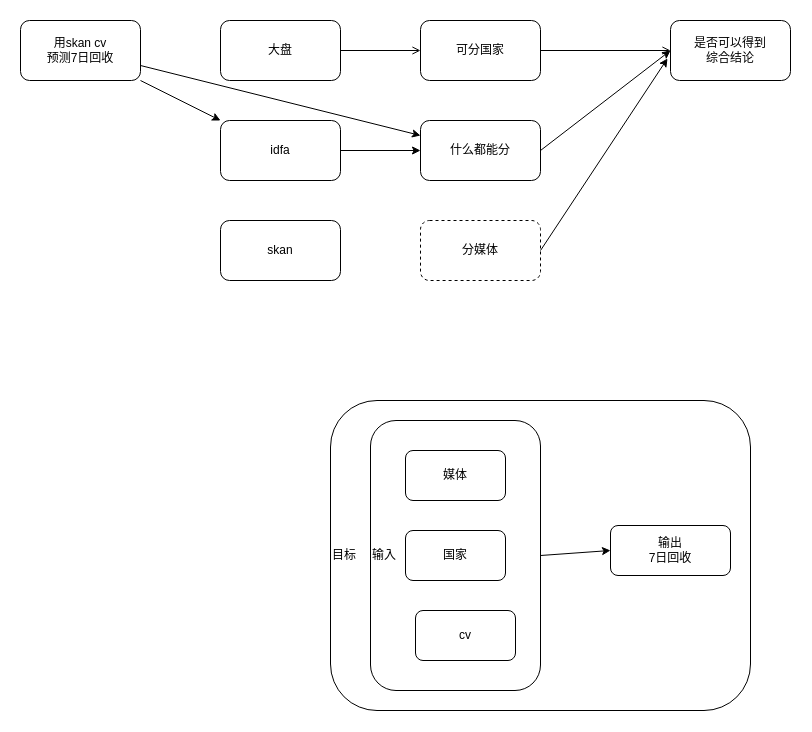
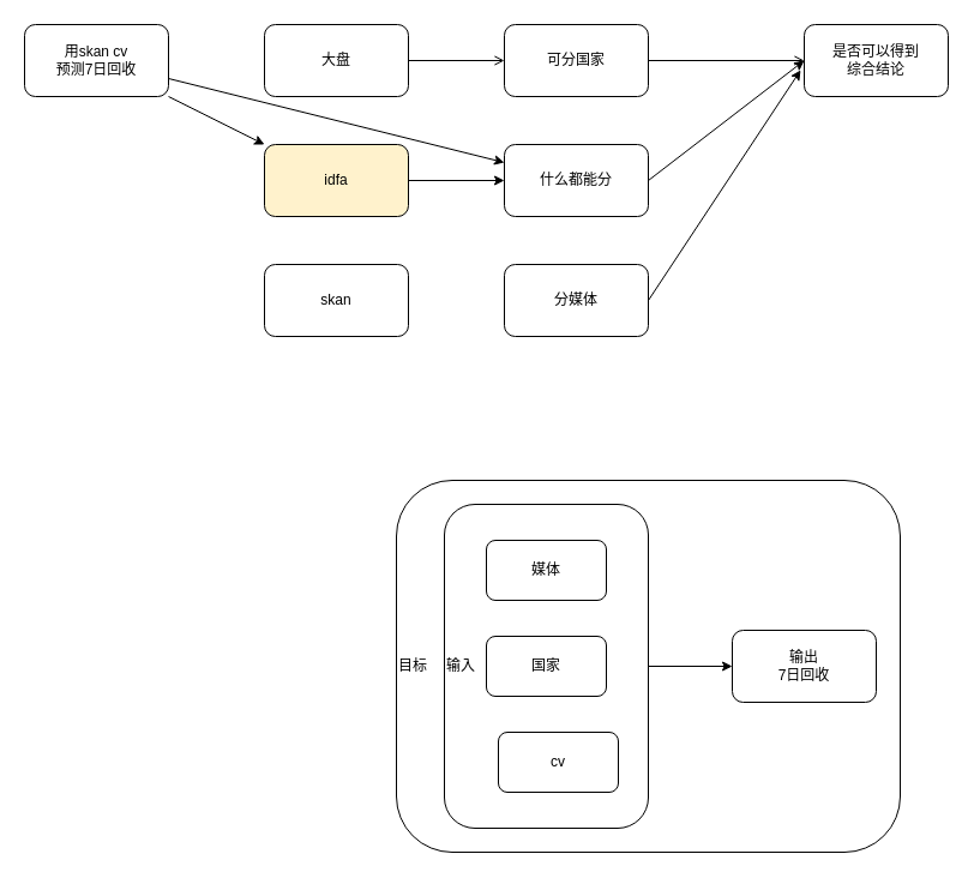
  <mxCell id="0" />
  <mxCell id="1" parent="0" />
  <mxCell id="2" value="" style="edgeStyle=none;html=1;" edge="1" parent="1" source="4" target="11"><mxGeometry relative="1" as="geometry" /></mxCell>
  <mxCell id="3" value="" style="edgeStyle=none;html=1;" edge="1" parent="1" source="4" target="10"><mxGeometry relative="1" as="geometry" /></mxCell>
  <mxCell id="4" value="用skan cv&lt;br&gt;预测7日回收" style="rounded=1;whiteSpace=wrap;html=1;" vertex="1" parent="1"><mxGeometry x="20" y="20" width="120" height="60" as="geometry" /></mxCell>
  <mxCell id="5" value="" style="edgeStyle=none;html=1;endArrow=open;" edge="1" parent="1" source="6" target="8"><mxGeometry relative="1" as="geometry" /></mxCell>
  <mxCell id="6" value="大盘" style="whiteSpace=wrap;html=1;rounded=1;" vertex="1" parent="1"><mxGeometry x="220" y="20" width="120" height="60" as="geometry" /></mxCell>
  <mxCell id="7" value="" style="edgeStyle=none;html=1;endArrow=open;" edge="1" parent="1" source="8" target="14"><mxGeometry relative="1" as="geometry" /></mxCell>
  <mxCell id="8" value="可分国家" style="whiteSpace=wrap;html=1;rounded=1;" vertex="1" parent="1"><mxGeometry x="420" y="20" width="120" height="60" as="geometry" /></mxCell>
  <mxCell id="9" value="" style="edgeStyle=none;html=1;" edge="1" parent="1" source="10" target="11"><mxGeometry relative="1" as="geometry" /></mxCell>
- <mxCell id="10" value="idfa" style="whiteSpace=wrap;html=1;rounded=1;" vertex="1" parent="1"><mxGeometry x="220" y="120" width="120" height="60" as="geometry" /></mxCell>
+ <mxCell id="10" value="idfa" style="whiteSpace=wrap;html=1;rounded=1;fillColor=#fff2cc;" vertex="1" parent="1"><mxGeometry x="220" y="120" width="120" height="60" as="geometry" /></mxCell>
  <mxCell id="11" value="什么都能分" style="whiteSpace=wrap;html=1;rounded=1;" vertex="1" parent="1"><mxGeometry x="420" y="120" width="120" height="60" as="geometry" /></mxCell>
  <mxCell id="12" value="skan" style="whiteSpace=wrap;html=1;rounded=1;" vertex="1" parent="1"><mxGeometry x="220" y="220" width="120" height="60" as="geometry" /></mxCell>
- <mxCell id="13" value="分媒体" style="whiteSpace=wrap;html=1;rounded=1;dashed=1;" vertex="1" parent="1"><mxGeometry x="420" y="220" width="120" height="60" as="geometry" /></mxCell>
+ <mxCell id="13" value="分媒体" style="whiteSpace=wrap;html=1;rounded=1;" vertex="1" parent="1"><mxGeometry x="420" y="220" width="120" height="60" as="geometry" /></mxCell>
  <mxCell id="14" value="是否可以得到&lt;br&gt;综合结论" style="whiteSpace=wrap;html=1;rounded=1;" vertex="1" parent="1"><mxGeometry x="670" y="20" width="120" height="60" as="geometry" /></mxCell>
  <mxCell id="15" value="" style="endArrow=classic;html=1;exitX=1;exitY=0.5;exitDx=0;exitDy=0;entryX=0;entryY=0.5;entryDx=0;entryDy=0;" edge="1" parent="1" source="11" target="14"><mxGeometry width="50" height="50" relative="1" as="geometry"><mxPoint x="580" y="180" as="sourcePoint" /><mxPoint x="630" y="130" as="targetPoint" /></mxGeometry></mxCell>
  <mxCell id="16" value="" style="endArrow=classic;html=1;exitX=1;exitY=0.5;exitDx=0;exitDy=0;entryX=-0.025;entryY=0.633;entryDx=0;entryDy=0;entryPerimeter=0;" edge="1" parent="1" source="13" target="14"><mxGeometry width="50" height="50" relative="1" as="geometry"><mxPoint x="490" y="370" as="sourcePoint" /><mxPoint x="540" y="320" as="targetPoint" /></mxGeometry></mxCell>
  <mxCell id="17" value="目标" style="rounded=1;whiteSpace=wrap;html=1;align=left;" vertex="1" parent="1"><mxGeometry x="330" y="400" width="420" height="310" as="geometry" /></mxCell>
  <mxCell id="18" value="&lt;div&gt;&lt;span&gt;输入&lt;/span&gt;&lt;/div&gt;" style="whiteSpace=wrap;html=1;rounded=1;align=left;" vertex="1" parent="1"><mxGeometry x="370" y="420" width="170" height="270" as="geometry" /></mxCell>
- <mxCell id="19" value="输出&lt;br&gt;7日回收" style="whiteSpace=wrap;html=1;rounded=1;" vertex="1" parent="1"><mxGeometry x="610" y="525" width="120" height="50" as="geometry" /></mxCell>
+ <mxCell id="19" value="输出&lt;br&gt;7日回收" style="whiteSpace=wrap;html=1;rounded=1;" vertex="1" parent="1"><mxGeometry x="610" y="525" width="120" height="60" as="geometry" /></mxCell>
  <mxCell id="20" value="媒体" style="rounded=1;whiteSpace=wrap;html=1;" vertex="1" parent="1"><mxGeometry x="405" y="450" width="100" height="50" as="geometry" /></mxCell>
  <mxCell id="21" value="国家" style="rounded=1;whiteSpace=wrap;html=1;" vertex="1" parent="1"><mxGeometry x="405" y="530" width="100" height="50" as="geometry" /></mxCell>
  <mxCell id="22" value="cv" style="rounded=1;whiteSpace=wrap;html=1;" vertex="1" parent="1"><mxGeometry x="415" y="610" width="100" height="50" as="geometry" /></mxCell>
  <mxCell id="23" value="" style="endArrow=classic;html=1;exitX=1;exitY=0.5;exitDx=0;exitDy=0;entryX=0;entryY=0.5;entryDx=0;entryDy=0;" edge="1" parent="1" source="18" target="19"><mxGeometry width="50" height="50" relative="1" as="geometry"><mxPoint x="550" y="590" as="sourcePoint" /><mxPoint x="600" y="540" as="targetPoint" /></mxGeometry></mxCell>
